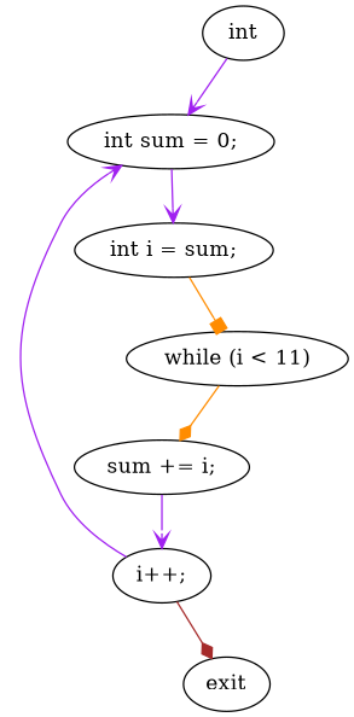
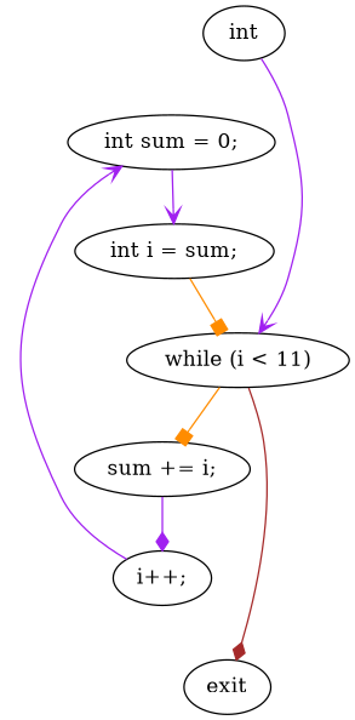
  digraph {
    edge [arrowhead=vee color=purple]
    n1 [label=int]
    n2 [label="int sum = 0;"]
    n3 [label="int i = sum;"]
    n4 [label="while (i < 11)"]
    n5 [label="sum += i;"]
    n6 [label=exit]
    n7 [label="i++;"]
-   n1 -> n2
+   n1 -> n4
    n2 -> n3
    n3 -> n4 [arrowhead=box color=darkorange]
-   n4 -> n5 [arrowhead=diamond color=darkorange]
-   n7 -> n6 [arrowhead=diamond color=brown]
-   n5 -> n7
+   n4 -> n5 [arrowhead=box color=darkorange]
+   n4 -> n6 [arrowhead=diamond color=brown]
+   n5 -> n7 [arrowhead=diamond]
    n7 -> n2
  }
